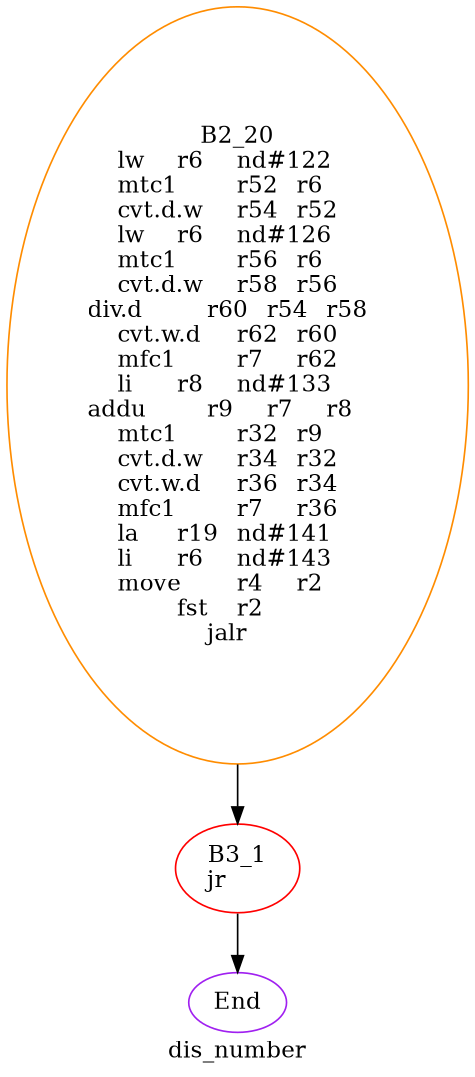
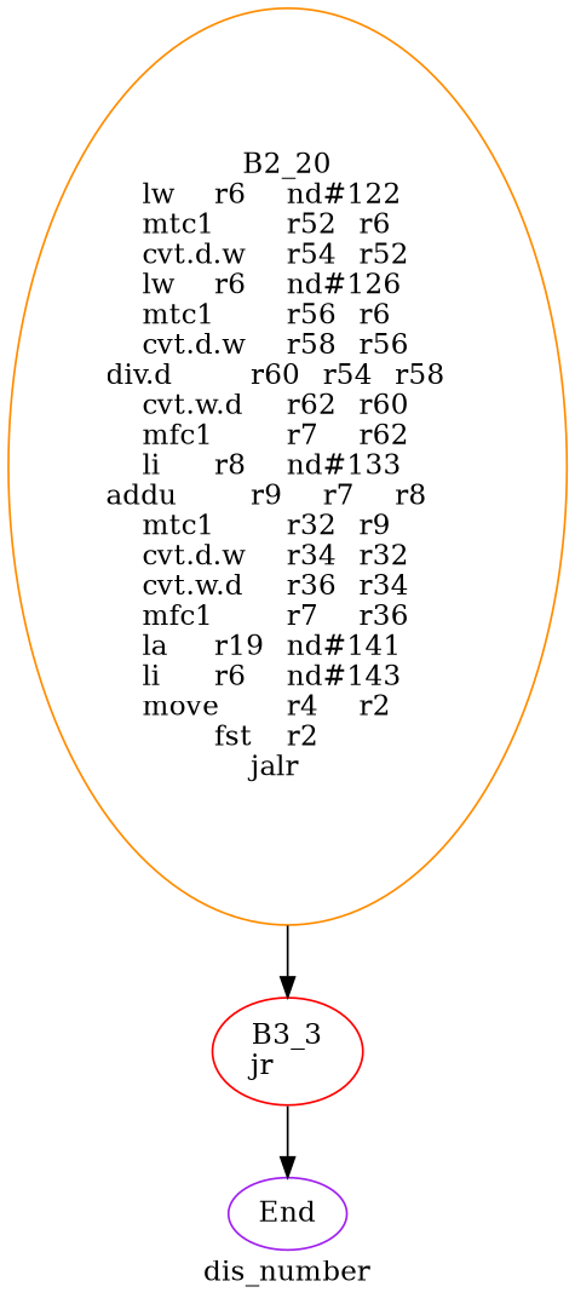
  digraph {
    color=purple
    label=dis_number
    style=dashed
    n1 [color=darkorange label="B2_20\nlw	r6	nd#122	\nmtc1	r52	r6	\ncvt.d.w	r54	r52	\nlw	r6	nd#126	\nmtc1	r56	r6	\ncvt.d.w	r58	r56	\ndiv.d	r60	r54	r58	\ncvt.w.d	r62	r60	\nmfc1	r7	r62	\nli	r8	nd#133	\naddu	r9	r7	r8	\nmtc1	r32	r9	\ncvt.d.w	r34	r32	\ncvt.w.d	r36	r34	\nmfc1	r7	r36	\nla	r19	nd#141	\nli	r6	nd#143	\nmove	r4	r2	\nfst	r2	\njalr	\n"]
-   n2 [color=red label="B3_1\njr	\n"]
+   n2 [color=red label="B3_3\njr	\n"]
    n3 [color=purple label=End]
    n1 -> n2
    n2 -> n3
  }
